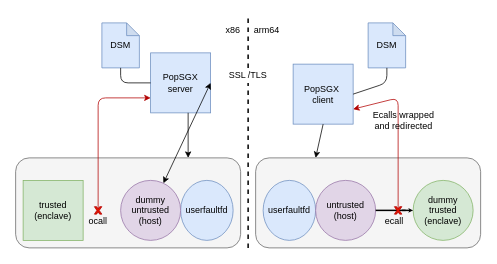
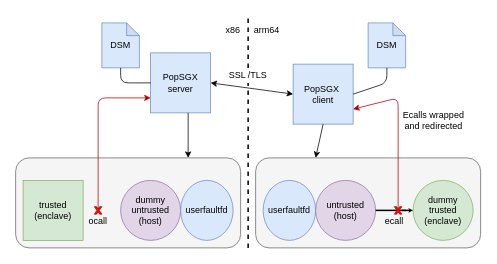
  <mxCell id="0" />
  <mxCell id="1" parent="0" />
  <mxCell id="2" value="" style="rounded=1;whiteSpace=wrap;html=1;fillColor=#f5f5f5;strokeColor=#666666;fontColor=#333333;" parent="1" vertex="1"><mxGeometry x="20" y="210" width="300" height="120" as="geometry" /></mxCell>
  <mxCell id="3" value="" style="endArrow=none;dashed=1;html=1;startArrow=none;strokeWidth=2;" parent="1" source="6" edge="1"><mxGeometry width="50" height="50" relative="1" as="geometry"><mxPoint x="330" y="350" as="sourcePoint" /><mxPoint x="330" y="20" as="targetPoint" /></mxGeometry></mxCell>
  <mxCell id="4" value="PopSGX server" style="whiteSpace=wrap;html=1;aspect=fixed;fillColor=#dae8fc;strokeColor=#6c8ebf;" parent="1" vertex="1"><mxGeometry x="200" y="70" width="80" height="80" as="geometry" /></mxCell>
  <mxCell id="5" value="PopSGX&amp;nbsp; client" style="whiteSpace=wrap;html=1;aspect=fixed;fillColor=#dae8fc;strokeColor=#6c8ebf;" parent="1" vertex="1"><mxGeometry x="390" y="85" width="80" height="80" as="geometry" /></mxCell>
  <mxCell id="6" value="SSL /TLS" style="text;html=1;strokeColor=none;fillColor=none;align=center;verticalAlign=middle;whiteSpace=wrap;rounded=0;" parent="1" vertex="1"><mxGeometry x="280" y="90" width="100" height="20" as="geometry" /></mxCell>
  <mxCell id="7" value="" style="endArrow=none;dashed=1;html=1;strokeWidth=2;" parent="1" target="6" edge="1"><mxGeometry width="50" height="50" relative="1" as="geometry"><mxPoint x="330" y="330" as="sourcePoint" /><mxPoint x="330" y="30" as="targetPoint" /></mxGeometry></mxCell>
- <mxCell id="8" value="" style="endArrow=classic;startArrow=classic;html=1;exitX=1;exitY=0.5;exitDx=0;exitDy=0;" parent="1" source="4" target="19" edge="1"><mxGeometry width="50" height="50" relative="1" as="geometry"><mxPoint x="300" y="270" as="sourcePoint" /><mxPoint x="370" y="150" as="targetPoint" /></mxGeometry></mxCell>
+ <mxCell id="8" value="" style="endArrow=classic;startArrow=classic;html=1;exitX=1;exitY=0.5;exitDx=0;exitDy=0;entryX=0;entryY=0.5;entryDx=0;entryDy=0;" parent="1" source="4" target="5" edge="1"><mxGeometry width="50" height="50" relative="1" as="geometry"><mxPoint x="300" y="270" as="sourcePoint" /><mxPoint x="370" y="150" as="targetPoint" /></mxGeometry></mxCell>
  <mxCell id="9" value="DSM " style="shape=note;whiteSpace=wrap;html=1;backgroundOutline=1;darkOpacity=0.05;size=17;fillColor=#dae8fc;strokeColor=#6c8ebf;" parent="1" vertex="1"><mxGeometry x="135" y="30" width="50" height="60" as="geometry" /></mxCell>
  <mxCell id="10" value="DSM " style="shape=note;whiteSpace=wrap;html=1;backgroundOutline=1;darkOpacity=0.05;size=17;fillColor=#dae8fc;strokeColor=#6c8ebf;" parent="1" vertex="1"><mxGeometry x="490" y="30" width="50" height="60" as="geometry" /></mxCell>
  <mxCell id="11" value="" style="endArrow=none;html=1;entryX=0;entryY=0.5;entryDx=0;entryDy=0;exitX=0.5;exitY=1;exitDx=0;exitDy=0;exitPerimeter=0;" parent="1" source="9" target="4" edge="1"><mxGeometry width="50" height="50" relative="1" as="geometry"><mxPoint x="90" y="110" as="sourcePoint" /><mxPoint x="350" y="220" as="targetPoint" /><Array as="points"><mxPoint x="160" y="110" /></Array></mxGeometry></mxCell>
  <mxCell id="12" value="x86" style="text;html=1;strokeColor=none;fillColor=none;align=center;verticalAlign=middle;whiteSpace=wrap;rounded=0;" parent="1" vertex="1"><mxGeometry x="290" y="30" width="40" height="20" as="geometry" /></mxCell>
  <mxCell id="13" value="arm64" style="text;html=1;strokeColor=none;fillColor=none;align=center;verticalAlign=middle;whiteSpace=wrap;rounded=0;" parent="1" vertex="1"><mxGeometry x="335" y="30" width="40" height="20" as="geometry" /></mxCell>
  <mxCell id="14" value="" style="endArrow=classic;html=1;exitX=0.625;exitY=0.999;exitDx=0;exitDy=0;exitPerimeter=0;" parent="1" source="4" edge="1"><mxGeometry width="50" height="50" relative="1" as="geometry"><mxPoint x="300" y="270" as="sourcePoint" /><mxPoint x="250" y="210" as="targetPoint" /></mxGeometry></mxCell>
  <mxCell id="15" value="" style="endArrow=classic;html=1;exitX=0.5;exitY=1;exitDx=0;exitDy=0;" parent="1" source="5" edge="1"><mxGeometry width="50" height="50" relative="1" as="geometry"><mxPoint x="260" y="159.92" as="sourcePoint" /><mxPoint x="420" y="210" as="targetPoint" /></mxGeometry></mxCell>
  <mxCell id="16" value="" style="rounded=1;whiteSpace=wrap;html=1;fillColor=#f5f5f5;strokeColor=#666666;fontColor=#333333;" parent="1" vertex="1"><mxGeometry x="340" y="210" width="300" height="120" as="geometry" /></mxCell>
  <mxCell id="17" value="userfaultfd" style="ellipse;whiteSpace=wrap;html=1;fillColor=#dae8fc;strokeColor=#6c8ebf;" parent="1" vertex="1"><mxGeometry x="240" y="240" width="70" height="80" as="geometry" /></mxCell>
  <mxCell id="18" value="userfaultfd" style="ellipse;whiteSpace=wrap;html=1;fillColor=#dae8fc;strokeColor=#6c8ebf;" parent="1" vertex="1"><mxGeometry x="350" y="240" width="70" height="80" as="geometry" /></mxCell>
  <mxCell id="19" value="dummy untrusted (host)" style="ellipse;whiteSpace=wrap;html=1;aspect=fixed;fillColor=#e1d5e7;strokeColor=#9673a6;" parent="1" vertex="1"><mxGeometry x="160" y="240" width="80" height="80" as="geometry" /></mxCell>
  <mxCell id="20" value="untrusted (host)" style="ellipse;whiteSpace=wrap;html=1;aspect=fixed;fillColor=#e1d5e7;strokeColor=#9673a6;" parent="1" vertex="1"><mxGeometry x="420" y="240" width="80" height="80" as="geometry" /></mxCell>
  <mxCell id="21" value="dummy trusted (enclave)" style="ellipse;whiteSpace=wrap;html=1;aspect=fixed;fillColor=#d5e8d4;strokeColor=#82b366;" parent="1" vertex="1"><mxGeometry x="550" y="240" width="80" height="80" as="geometry" /></mxCell>
  <mxCell id="22" value="trusted (enclave)" style="whiteSpace=wrap;html=1;aspect=fixed;fillColor=#d5e8d4;strokeColor=#82b366;rounded=0;" parent="1" vertex="1"><mxGeometry x="30" y="240" width="80" height="80" as="geometry" /></mxCell>
  <mxCell id="23" value="ocall" style="text;html=1;strokeColor=none;fillColor=none;align=center;verticalAlign=middle;whiteSpace=wrap;rounded=0;" parent="1" vertex="1"><mxGeometry x="110" y="285" width="40" height="20" as="geometry" /></mxCell>
  <mxCell id="24" value="ecall" style="text;html=1;strokeColor=none;fillColor=none;align=center;verticalAlign=middle;whiteSpace=wrap;rounded=0;" parent="1" vertex="1"><mxGeometry x="505" y="285" width="40" height="20" as="geometry" /></mxCell>
  <mxCell id="25" value="" style="endArrow=none;html=1;endSize=0;strokeWidth=1;entryX=0.5;entryY=1;entryDx=0;entryDy=0;entryPerimeter=0;exitX=1;exitY=0.5;exitDx=0;exitDy=0;" parent="1" source="5" target="10" edge="1"><mxGeometry width="50" height="50" relative="1" as="geometry"><mxPoint x="300" y="270" as="sourcePoint" /><mxPoint x="350" y="220" as="targetPoint" /><Array as="points"><mxPoint x="515" y="110" /></Array></mxGeometry></mxCell>
  <mxCell id="26" value="" style="endArrow=classic;html=1;endSize=6;strokeWidth=1;entryX=0;entryY=0.75;entryDx=0;entryDy=0;fillColor=#e51400;strokeColor=#B20000;" parent="1" target="4" edge="1"><mxGeometry width="50" height="50" relative="1" as="geometry"><mxPoint x="130" y="280" as="sourcePoint" /><mxPoint x="350" y="220" as="targetPoint" /><Array as="points"><mxPoint x="130" y="130" /></Array></mxGeometry></mxCell>
  <mxCell id="27" value="" style="endArrow=classic;html=1;endSize=6;strokeWidth=1;entryX=1;entryY=0.75;entryDx=0;entryDy=0;fillColor=#e51400;strokeColor=#B20000;" parent="1" target="5" edge="1"><mxGeometry width="50" height="50" relative="1" as="geometry"><mxPoint x="530" y="282" as="sourcePoint" /><mxPoint x="210" y="140" as="targetPoint" /><Array as="points"><mxPoint x="530" y="130" /></Array></mxGeometry></mxCell>
  <mxCell id="28" value="" style="verticalLabelPosition=bottom;verticalAlign=top;html=1;shape=mxgraph.basic.x;fillColor=#e51400;strokeColor=#B20000;fontColor=#ffffff;" parent="1" vertex="1"><mxGeometry x="125" y="275" width="10" height="10" as="geometry" /></mxCell>
  <mxCell id="29" value="" style="endArrow=none;html=1;endSize=0;strokeWidth=2;" parent="1" edge="1"><mxGeometry width="50" height="50" relative="1" as="geometry"><mxPoint x="500" y="280" as="sourcePoint" /><mxPoint x="540" y="280" as="targetPoint" /><Array as="points" /></mxGeometry></mxCell>
  <mxCell id="30" value="" style="endArrow=classic;html=1;endSize=0;entryX=0;entryY=0.5;entryDx=0;entryDy=0;strokeWidth=2;startArrow=none;" parent="1" target="21" edge="1"><mxGeometry width="50" height="50" relative="1" as="geometry"><mxPoint x="535" y="280" as="sourcePoint" /><mxPoint x="350" y="220" as="targetPoint" /><Array as="points" /></mxGeometry></mxCell>
  <mxCell id="31" value="" style="verticalLabelPosition=bottom;verticalAlign=top;html=1;shape=mxgraph.basic.x;fillColor=#e51400;strokeColor=#B20000;fontColor=#ffffff;" parent="1" vertex="1"><mxGeometry x="525" y="275" width="10" height="10" as="geometry" /></mxCell>
- <mxCell id="32" value="Ecalls wrapped and redirected" style="text;html=1;strokeColor=none;fillColor=none;align=center;verticalAlign=middle;whiteSpace=wrap;rounded=0;" vertex="1" parent="1"><mxGeometry x="495" y="150" width="85" height="20" as="geometry" /></mxCell>
+ <mxCell id="32" value="Ecalls wrapped and redirected" style="text;html=1;strokeColor=none;fillColor=none;align=center;verticalAlign=middle;whiteSpace=wrap;rounded=0;" vertex="1" parent="1"><mxGeometry x="535" y="150" width="85" height="20" as="geometry" /></mxCell>
